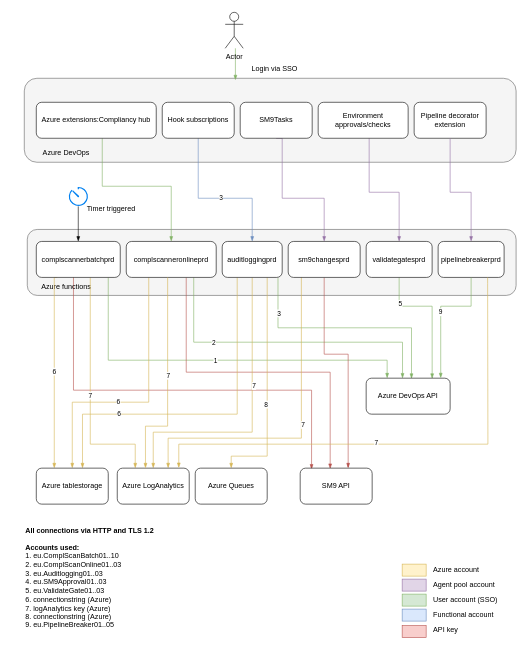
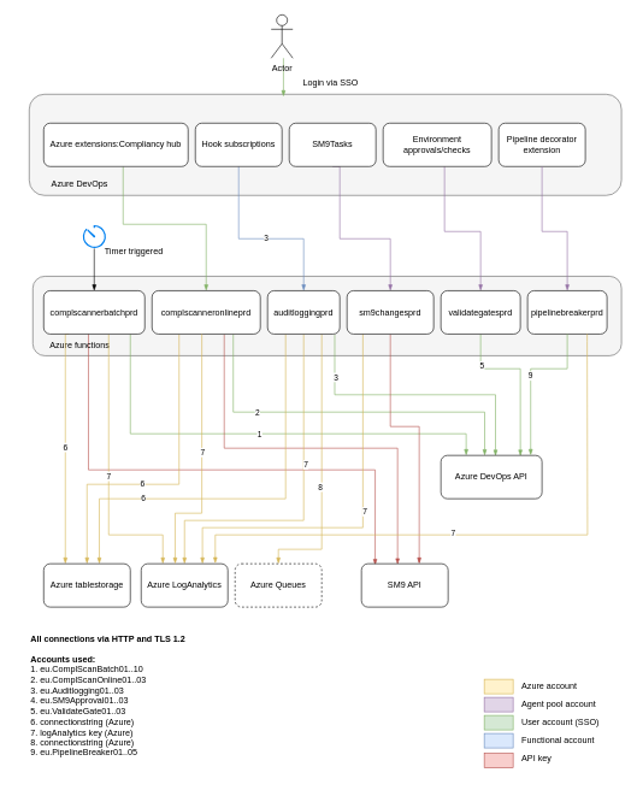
  <mxCell id="0" />
  <mxCell id="1" parent="0" />
  <mxCell id="2" value="" style="rounded=1;whiteSpace=wrap;html=1;fillColor=#f5f5f5;strokeColor=#666666;fontColor=#333333;" parent="1" vertex="1"><mxGeometry x="45" y="382" width="815" height="110" as="geometry" /></mxCell>
  <mxCell id="3" style="edgeStyle=orthogonalEdgeStyle;rounded=0;orthogonalLoop=1;jettySize=auto;html=1;exitX=1;exitY=0;exitDx=0;exitDy=0;entryX=0.25;entryY=0;entryDx=0;entryDy=0;startArrow=none;startFill=0;endArrow=blockThin;endFill=1;fillColor=#d5e8d4;strokeColor=#82b366;" parent="1" source="6" target="49" edge="1"><mxGeometry relative="1" as="geometry"><Array as="points"><mxPoint x="180" y="600" /><mxPoint x="645" y="600" /></Array></mxGeometry></mxCell>
  <mxCell id="4" value="1" style="edgeLabel;html=1;align=center;verticalAlign=middle;resizable=0;points=[];" parent="3" vertex="1" connectable="0"><mxGeometry x="-0.002" y="-1" relative="1" as="geometry"><mxPoint as="offset" /></mxGeometry></mxCell>
  <mxCell id="5" style="edgeStyle=orthogonalEdgeStyle;rounded=0;orthogonalLoop=1;jettySize=auto;html=1;exitX=0.443;exitY=0.983;exitDx=0;exitDy=0;entryX=0.158;entryY=0.033;entryDx=0;entryDy=0;entryPerimeter=0;startArrow=none;startFill=0;endArrow=blockThin;endFill=1;fillColor=#f8cecc;strokeColor=#b85450;exitPerimeter=0;" parent="1" source="20" target="51" edge="1"><mxGeometry relative="1" as="geometry"><Array as="points"><mxPoint x="122" y="650" /><mxPoint x="519" y="650" /></Array></mxGeometry></mxCell>
  <mxCell id="6" value="Azure functions" style="text;html=1;strokeColor=none;fillColor=none;align=center;verticalAlign=middle;whiteSpace=wrap;rounded=0;" parent="1" vertex="1"><mxGeometry x="40" y="462" width="140" height="30" as="geometry" /></mxCell>
  <mxCell id="7" value="" style="rounded=1;whiteSpace=wrap;html=1;fillColor=#f5f5f5;strokeColor=#666666;fontColor=#333333;" parent="1" vertex="1"><mxGeometry x="40" y="130" width="820" height="140" as="geometry" /></mxCell>
  <mxCell id="8" value="Azure DevOps" style="text;html=1;strokeColor=none;fillColor=none;align=center;verticalAlign=middle;whiteSpace=wrap;rounded=0;" parent="1" vertex="1"><mxGeometry y="240" width="180" height="30" as="geometry" x="20" /></mxCell>
  <mxCell id="9" style="edgeStyle=orthogonalEdgeStyle;rounded=0;orthogonalLoop=1;jettySize=auto;html=1;entryX=0.5;entryY=0;entryDx=0;entryDy=0;endArrow=blockThin;endFill=1;startArrow=none;startFill=0;fillColor=#d5e8d4;strokeColor=#82b366;" parent="1" source="10" target="26" edge="1"><mxGeometry relative="1" as="geometry"><Array as="points"><mxPoint x="170" y="310" /><mxPoint x="285" y="310" /></Array></mxGeometry></mxCell>
  <mxCell id="10" value="Azure extensions:Compliancy hub" style="rounded=1;whiteSpace=wrap;html=1;" parent="1" vertex="1"><mxGeometry x="60" y="170" width="200" height="60" as="geometry" /></mxCell>
  <mxCell id="11" style="edgeStyle=orthogonalEdgeStyle;rounded=0;orthogonalLoop=1;jettySize=auto;html=1;entryX=0.5;entryY=0;entryDx=0;entryDy=0;startArrow=none;startFill=0;endArrow=blockThin;endFill=1;exitX=0.5;exitY=1;exitDx=0;exitDy=0;fillColor=#dae8fc;strokeColor=#6c8ebf;" parent="1" source="13" target="35" edge="1"><mxGeometry relative="1" as="geometry"><Array as="points"><mxPoint x="330" y="330" /><mxPoint x="420" y="330" /></Array></mxGeometry></mxCell>
  <mxCell id="12" value="3" style="edgeLabel;html=1;align=center;verticalAlign=middle;resizable=0;points=[];" parent="11" vertex="1" connectable="0"><mxGeometry x="0.048" y="1" relative="1" as="geometry"><mxPoint as="offset" /></mxGeometry></mxCell>
  <mxCell id="13" value="Hook subscriptions" style="rounded=1;whiteSpace=wrap;html=1;" parent="1" vertex="1"><mxGeometry x="270" y="170" width="120" height="60" as="geometry" /></mxCell>
  <mxCell id="14" style="edgeStyle=orthogonalEdgeStyle;rounded=0;orthogonalLoop=1;jettySize=auto;html=1;startArrow=none;startFill=0;endArrow=blockThin;endFill=1;exitX=0.5;exitY=1;exitDx=0;exitDy=0;fillColor=#e1d5e7;strokeColor=#9673a6;" parent="1" source="15" target="42" edge="1"><mxGeometry relative="1" as="geometry"><Array as="points"><mxPoint x="470" y="230" /><mxPoint x="470" y="330" /><mxPoint x="540" y="330" /></Array></mxGeometry></mxCell>
  <mxCell id="15" value="SM9Tasks" style="rounded=1;whiteSpace=wrap;html=1;" parent="1" vertex="1"><mxGeometry x="400" y="170" width="120" height="60" as="geometry" /></mxCell>
  <mxCell id="16" style="edgeStyle=orthogonalEdgeStyle;rounded=0;orthogonalLoop=1;jettySize=auto;html=1;entryX=0.5;entryY=0;entryDx=0;entryDy=0;startArrow=none;startFill=0;endArrow=blockThin;endFill=1;fillColor=#e1d5e7;strokeColor=#9673a6;" parent="1" source="17" target="39" edge="1"><mxGeometry relative="1" as="geometry"><Array as="points"><mxPoint x="615" y="320" /><mxPoint x="665" y="320" /></Array></mxGeometry></mxCell>
  <mxCell id="17" value="Environment &lt;br&gt;approvals/checks" style="rounded=1;whiteSpace=wrap;html=1;" parent="1" vertex="1"><mxGeometry x="530" y="170" width="150" height="60" as="geometry" /></mxCell>
  <mxCell id="18" value="7" style="edgeStyle=orthogonalEdgeStyle;rounded=0;orthogonalLoop=1;jettySize=auto;html=1;entryX=0.25;entryY=0;entryDx=0;entryDy=0;startArrow=none;startFill=0;endArrow=blockThin;endFill=1;fillColor=#fff2cc;strokeColor=#d6b656;" parent="1" target="53" edge="1"><mxGeometry relative="1" as="geometry"><mxPoint x="150" y="462" as="sourcePoint" /><Array as="points"><mxPoint x="150" y="740" /><mxPoint x="225" y="740" /></Array></mxGeometry></mxCell>
  <mxCell id="19" value="6" style="edgeStyle=orthogonalEdgeStyle;rounded=0;orthogonalLoop=1;jettySize=auto;html=1;exitX=0.25;exitY=1;exitDx=0;exitDy=0;entryX=0.25;entryY=0;entryDx=0;entryDy=0;startArrow=none;startFill=0;endArrow=blockThin;endFill=1;fillColor=#fff2cc;strokeColor=#d6b656;" parent="1" source="20" target="52" edge="1"><mxGeometry relative="1" as="geometry"><Array as="points"><mxPoint x="90" y="462" /></Array></mxGeometry></mxCell>
  <mxCell id="20" value="complscannerbatchprd" style="rounded=1;whiteSpace=wrap;html=1;" parent="1" vertex="1"><mxGeometry x="60" y="402" width="140" height="60" as="geometry" /></mxCell>
  <mxCell id="21" style="edgeStyle=orthogonalEdgeStyle;rounded=0;orthogonalLoop=1;jettySize=auto;html=1;exitX=0.25;exitY=1;exitDx=0;exitDy=0;entryX=0.5;entryY=0;entryDx=0;entryDy=0;startArrow=none;startFill=0;endArrow=blockThin;endFill=1;fillColor=#fff2cc;strokeColor=#d6b656;" parent="1" source="26" target="52" edge="1"><mxGeometry relative="1" as="geometry"><Array as="points"><mxPoint x="248" y="670" /><mxPoint x="120" y="670" /></Array></mxGeometry></mxCell>
  <mxCell id="22" value="6" style="edgeLabel;html=1;align=center;verticalAlign=middle;resizable=0;points=[];" parent="21" vertex="1" connectable="0"><mxGeometry x="0.165" y="-2" relative="1" as="geometry"><mxPoint x="1" as="offset" /></mxGeometry></mxCell>
  <mxCell id="23" style="edgeStyle=orthogonalEdgeStyle;rounded=0;orthogonalLoop=1;jettySize=auto;html=1;exitX=0.75;exitY=1;exitDx=0;exitDy=0;entryX=0.433;entryY=0.003;entryDx=0;entryDy=0;startArrow=none;startFill=0;endArrow=blockThin;endFill=1;fillColor=#d5e8d4;strokeColor=#82b366;entryPerimeter=0;" parent="1" source="26" target="49" edge="1"><mxGeometry relative="1" as="geometry"><Array as="points"><mxPoint x="322" y="570" /><mxPoint x="670" y="570" /><mxPoint x="670" y="630" /></Array></mxGeometry></mxCell>
  <mxCell id="24" value="2" style="edgeLabel;html=1;align=center;verticalAlign=middle;resizable=0;points=[];" parent="23" vertex="1" connectable="0"><mxGeometry x="-0.458" relative="1" as="geometry"><mxPoint x="1" as="offset" /></mxGeometry></mxCell>
  <mxCell id="25" style="edgeStyle=orthogonalEdgeStyle;rounded=0;orthogonalLoop=1;jettySize=auto;html=1;startArrow=none;startFill=0;endArrow=blockThin;endFill=1;fillColor=#f8cecc;strokeColor=#b85450;" parent="1" source="26" edge="1"><mxGeometry relative="1" as="geometry"><mxPoint x="550" y="781" as="targetPoint" /><Array as="points"><mxPoint x="310" y="620" /><mxPoint x="550" y="620" /><mxPoint x="550" y="781" /></Array></mxGeometry></mxCell>
  <mxCell id="26" value="complscanneronlineprd" style="rounded=1;whiteSpace=wrap;html=1;" parent="1" vertex="1"><mxGeometry x="210" y="402" width="150" height="60" as="geometry" /></mxCell>
  <mxCell id="27" style="edgeStyle=orthogonalEdgeStyle;rounded=0;orthogonalLoop=1;jettySize=auto;html=1;exitX=0.25;exitY=1;exitDx=0;exitDy=0;entryX=0.642;entryY=0;entryDx=0;entryDy=0;entryPerimeter=0;startArrow=none;startFill=0;endArrow=blockThin;endFill=1;fillColor=#fff2cc;strokeColor=#d6b656;" parent="1" source="35" target="52" edge="1"><mxGeometry relative="1" as="geometry"><Array as="points"><mxPoint x="395" y="690" /><mxPoint x="137" y="690" /></Array></mxGeometry></mxCell>
  <mxCell id="28" value="6" style="edgeLabel;html=1;align=center;verticalAlign=middle;resizable=0;points=[];" parent="27" vertex="1" connectable="0"><mxGeometry x="0.479" y="-2" relative="1" as="geometry"><mxPoint as="offset" /></mxGeometry></mxCell>
  <mxCell id="29" style="edgeStyle=orthogonalEdgeStyle;rounded=0;orthogonalLoop=1;jettySize=auto;html=1;exitX=0.75;exitY=1;exitDx=0;exitDy=0;entryX=0.5;entryY=0;entryDx=0;entryDy=0;startArrow=none;startFill=0;endArrow=blockThin;endFill=1;fillColor=#fff2cc;strokeColor=#d6b656;" parent="1" source="35" target="54" edge="1"><mxGeometry relative="1" as="geometry"><Array as="points"><mxPoint x="445" y="760" /><mxPoint x="385" y="760" /></Array></mxGeometry></mxCell>
  <mxCell id="30" value="8" style="edgeLabel;html=1;align=center;verticalAlign=middle;resizable=0;points=[];" parent="29" vertex="1" connectable="0"><mxGeometry x="0.116" y="-3" relative="1" as="geometry"><mxPoint as="offset" /></mxGeometry></mxCell>
  <mxCell id="31" style="edgeStyle=orthogonalEdgeStyle;rounded=0;orthogonalLoop=1;jettySize=auto;html=1;startArrow=none;startFill=0;endArrow=blockThin;endFill=1;fillColor=#fff2cc;strokeColor=#d6b656;" parent="1" source="35" edge="1"><mxGeometry relative="1" as="geometry"><Array as="points"><mxPoint x="420" y="720" /><mxPoint x="255" y="720" /></Array><mxPoint x="255" y="780" as="targetPoint" /></mxGeometry></mxCell>
  <mxCell id="32" value="7" style="edgeLabel;html=1;align=center;verticalAlign=middle;resizable=0;points=[];" parent="31" vertex="1" connectable="0"><mxGeometry x="-0.255" y="2" relative="1" as="geometry"><mxPoint as="offset" /></mxGeometry></mxCell>
  <mxCell id="33" style="edgeStyle=orthogonalEdgeStyle;rounded=0;orthogonalLoop=1;jettySize=auto;html=1;entryX=0.54;entryY=0.013;entryDx=0;entryDy=0;entryPerimeter=0;startArrow=none;startFill=0;endArrow=blockThin;endFill=1;exitX=0.93;exitY=1.017;exitDx=0;exitDy=0;exitPerimeter=0;fillColor=#d5e8d4;strokeColor=#82b366;" parent="1" source="35" target="49" edge="1"><mxGeometry relative="1" as="geometry"><mxPoint x="490" y="520" as="sourcePoint" /></mxGeometry></mxCell>
  <mxCell id="34" value="3" style="edgeLabel;html=1;align=center;verticalAlign=middle;resizable=0;points=[];" parent="33" vertex="1" connectable="0"><mxGeometry x="-0.704" y="1" relative="1" as="geometry"><mxPoint as="offset" /></mxGeometry></mxCell>
  <mxCell id="35" value="auditloggingprd" style="rounded=1;whiteSpace=wrap;html=1;" parent="1" vertex="1"><mxGeometry x="370" y="402" width="100" height="60" as="geometry" /></mxCell>
  <mxCell id="36" style="edgeStyle=orthogonalEdgeStyle;rounded=0;orthogonalLoop=1;jettySize=auto;html=1;startArrow=none;startFill=0;endArrow=blockThin;endFill=1;fillColor=#f8cecc;strokeColor=#b85450;exitX=0.5;exitY=1;exitDx=0;exitDy=0;" parent="1" source="42" edge="1"><mxGeometry relative="1" as="geometry"><mxPoint x="580" y="780" as="targetPoint" /><Array as="points"><mxPoint x="540" y="590" /><mxPoint x="580" y="590" /><mxPoint x="580" y="778" /></Array></mxGeometry></mxCell>
  <mxCell id="37" style="edgeStyle=orthogonalEdgeStyle;rounded=0;orthogonalLoop=1;jettySize=auto;html=1;entryX=0.786;entryY=0.012;entryDx=0;entryDy=0;entryPerimeter=0;startArrow=none;startFill=0;endArrow=blockThin;endFill=1;fillColor=#d5e8d4;strokeColor=#82b366;" parent="1" source="39" target="49" edge="1"><mxGeometry relative="1" as="geometry"><Array as="points"><mxPoint x="665" y="510" /><mxPoint x="720" y="510" /></Array></mxGeometry></mxCell>
  <mxCell id="38" value="5" style="edgeLabel;html=1;align=center;verticalAlign=middle;resizable=0;points=[];" parent="37" vertex="1" connectable="0"><mxGeometry x="-0.616" y="1" relative="1" as="geometry"><mxPoint as="offset" /></mxGeometry></mxCell>
  <mxCell id="39" value="validategatesprd" style="rounded=1;whiteSpace=wrap;html=1;" parent="1" vertex="1"><mxGeometry x="610" y="402" width="110" height="60" as="geometry" /></mxCell>
  <mxCell id="40" style="edgeStyle=orthogonalEdgeStyle;rounded=0;orthogonalLoop=1;jettySize=auto;html=1;entryX=0.707;entryY=-0.002;entryDx=0;entryDy=0;startArrow=none;startFill=0;endArrow=blockThin;endFill=1;fillColor=#fff2cc;strokeColor=#d6b656;entryPerimeter=0;" parent="1" target="53" edge="1"><mxGeometry relative="1" as="geometry"><mxPoint x="502" y="460" as="sourcePoint" /><Array as="points"><mxPoint x="502" y="730" /><mxPoint x="280" y="730" /><mxPoint x="280" y="780" /></Array></mxGeometry></mxCell>
  <mxCell id="41" value="7" style="edgeLabel;html=1;align=center;verticalAlign=middle;resizable=0;points=[];" parent="40" vertex="1" connectable="0"><mxGeometry x="-0.087" y="2" relative="1" as="geometry"><mxPoint as="offset" /></mxGeometry></mxCell>
  <mxCell id="42" value="sm9changesprd" style="rounded=1;whiteSpace=wrap;html=1;" parent="1" vertex="1"><mxGeometry x="480" y="402" width="120" height="60" as="geometry" /></mxCell>
  <mxCell id="43" style="edgeStyle=orthogonalEdgeStyle;rounded=0;orthogonalLoop=1;jettySize=auto;html=1;startArrow=none;startFill=0;endArrow=blockThin;endFill=1;fillColor=#d5e8d4;strokeColor=#82b366;" parent="1" source="44" edge="1"><mxGeometry relative="1" as="geometry"><mxPoint x="392" y="133" as="targetPoint" /><Array as="points"><mxPoint x="392" y="133" /></Array></mxGeometry></mxCell>
  <mxCell id="44" value="Actor" style="shape=umlActor;verticalLabelPosition=bottom;verticalAlign=top;html=1;" parent="1" vertex="1"><mxGeometry x="375" y="20" width="30" height="60" as="geometry" /></mxCell>
  <mxCell id="45" value="Login via SSO" style="text;html=1;strokeColor=none;fillColor=none;align=center;verticalAlign=middle;whiteSpace=wrap;rounded=0;" parent="1" vertex="1"><mxGeometry x="405" y="100" width="105" height="30" as="geometry" /></mxCell>
  <mxCell id="46" style="edgeStyle=orthogonalEdgeStyle;rounded=0;orthogonalLoop=1;jettySize=auto;html=1;entryX=0.5;entryY=0;entryDx=0;entryDy=0;startArrow=none;startFill=0;endArrow=blockThin;endFill=1;" parent="1" source="47" target="20" edge="1"><mxGeometry relative="1" as="geometry" /></mxCell>
  <mxCell id="47" value="" style="html=1;verticalLabelPosition=bottom;align=center;labelBackgroundColor=#ffffff;verticalAlign=top;strokeWidth=2;strokeColor=#0080F0;shadow=0;dashed=0;shape=mxgraph.ios7.icons.gauge;" parent="1" vertex="1"><mxGeometry x="113.8" y="312" width="32.4" height="31.5" as="geometry" /></mxCell>
  <mxCell id="48" value="Timer triggered" style="text;html=1;strokeColor=none;fillColor=none;align=center;verticalAlign=middle;whiteSpace=wrap;rounded=0;" parent="1" vertex="1"><mxGeometry x="125" y="332" width="120" height="30" as="geometry" /></mxCell>
  <mxCell id="49" value="Azure DevOps API" style="rounded=1;whiteSpace=wrap;html=1;" parent="1" vertex="1"><mxGeometry x="610" y="630" width="140" height="60" as="geometry" /></mxCell>
  <mxCell id="50" value="&lt;b&gt;All connections via HTTP and TLS 1.2&lt;br&gt;&lt;br&gt;Accounts used:&lt;/b&gt;&lt;br&gt;&lt;div&gt;&lt;span&gt;1. eu.ComplScanBatch01..10&lt;/span&gt;&lt;/div&gt;&lt;div&gt;&lt;span&gt;2. eu.ComplScanOnline01..03&lt;/span&gt;&lt;/div&gt;&lt;div&gt;3. eu.Auditlogging01..03&lt;br&gt;4. eu.SM9Approval01..03&lt;/div&gt;&lt;div&gt;5. eu.ValidateGate01..03&lt;/div&gt;&lt;div&gt;6. connectionstring (Azure)&lt;/div&gt;&lt;div&gt;7. logAnalytics key (Azure)&lt;/div&gt;&lt;div&gt;8. connectionstring (Azure)&lt;/div&gt;&lt;div&gt;9. eu.PipelineBreaker01..05&lt;/div&gt;" style="text;html=1;strokeColor=none;fillColor=none;align=left;verticalAlign=top;whiteSpace=wrap;rounded=0;" parent="1" vertex="1"><mxGeometry x="40" y="870" width="320" height="210" as="geometry" /></mxCell>
  <mxCell id="51" value="SM9 API" style="rounded=1;whiteSpace=wrap;html=1;gradientColor=#ffffff;" parent="1" vertex="1"><mxGeometry x="500" y="780" width="120" height="60" as="geometry" /></mxCell>
  <mxCell id="52" value="Azure tablestorage" style="rounded=1;whiteSpace=wrap;html=1;gradientColor=#ffffff;align=center;" parent="1" vertex="1"><mxGeometry x="60" y="780" width="120" height="60" as="geometry" /></mxCell>
  <mxCell id="53" value="Azure LogAnalytics" style="rounded=1;whiteSpace=wrap;html=1;gradientColor=#ffffff;align=center;" parent="1" vertex="1"><mxGeometry x="195" y="780" width="120" height="60" as="geometry" /></mxCell>
- <mxCell id="54" value="Azure Queues" style="rounded=1;whiteSpace=wrap;html=1;gradientColor=#ffffff;align=center;" parent="1" vertex="1"><mxGeometry x="325" y="780" width="120" height="60" as="geometry" /></mxCell>
+ <mxCell id="54" value="Azure Queues" style="rounded=1;whiteSpace=wrap;html=1;gradientColor=#ffffff;align=center;dashed=1;" parent="1" vertex="1"><mxGeometry x="325" y="780" width="120" height="60" as="geometry" /></mxCell>
  <mxCell id="55" style="edgeStyle=orthogonalEdgeStyle;rounded=0;orthogonalLoop=1;jettySize=auto;html=1;exitX=0.46;exitY=1;exitDx=0;exitDy=0;startArrow=none;startFill=0;endArrow=blockThin;endFill=1;exitPerimeter=0;entryX=0.392;entryY=0;entryDx=0;entryDy=0;entryPerimeter=0;fillColor=#fff2cc;strokeColor=#d6b656;" parent="1" source="26" target="53" edge="1"><mxGeometry relative="1" as="geometry"><mxPoint x="279" y="462" as="sourcePoint" /><mxPoint x="242.04" y="780" as="targetPoint" /><Array as="points"><mxPoint x="279" y="710" /><mxPoint x="242" y="710" /></Array></mxGeometry></mxCell>
  <mxCell id="56" value="7" style="edgeLabel;html=1;align=center;verticalAlign=middle;resizable=0;points=[];" parent="55" vertex="1" connectable="0"><mxGeometry x="-0.082" relative="1" as="geometry"><mxPoint as="offset" /></mxGeometry></mxCell>
  <mxCell id="57" style="edgeStyle=orthogonalEdgeStyle;rounded=0;orthogonalLoop=1;jettySize=auto;html=1;exitX=0.5;exitY=1;exitDx=0;exitDy=0;startArrow=none;startFill=0;endArrow=blockThin;endFill=1;" parent="1" source="26" target="26" edge="1"><mxGeometry relative="1" as="geometry" /></mxCell>
  <mxCell id="58" value="" style="group" parent="1" vertex="1" connectable="0"><mxGeometry x="670" y="935" width="165" height="130" as="geometry" /></mxCell>
  <mxCell id="59" value="" style="rounded=0;whiteSpace=wrap;html=1;fillColor=#d5e8d4;strokeColor=#82b366;" parent="58" vertex="1"><mxGeometry y="55" width="40" height="20" as="geometry" /></mxCell>
  <mxCell id="60" value="" style="rounded=0;whiteSpace=wrap;html=1;fillColor=#dae8fc;strokeColor=#6c8ebf;" parent="58" vertex="1"><mxGeometry y="80" width="40" height="20" as="geometry" /></mxCell>
  <mxCell id="61" value="User account (SSO)" style="text;html=1;strokeColor=none;fillColor=none;align=left;verticalAlign=middle;whiteSpace=wrap;rounded=0;" parent="58" vertex="1"><mxGeometry x="50" y="50" width="115" height="30" as="geometry" /></mxCell>
  <mxCell id="62" value="Functional account" style="text;html=1;strokeColor=none;fillColor=none;align=left;verticalAlign=middle;whiteSpace=wrap;rounded=0;" parent="58" vertex="1"><mxGeometry x="50" y="72.5" width="115" height="35" as="geometry" /></mxCell>
  <mxCell id="63" value="" style="rounded=0;whiteSpace=wrap;html=1;fillColor=#f8cecc;strokeColor=#b85450;" parent="58" vertex="1"><mxGeometry y="107.5" width="40" height="20" as="geometry" /></mxCell>
  <mxCell id="64" value="API key" style="text;html=1;strokeColor=none;fillColor=none;align=left;verticalAlign=middle;whiteSpace=wrap;rounded=0;" parent="58" vertex="1"><mxGeometry x="50" y="100" width="115" height="30" as="geometry" /></mxCell>
  <mxCell id="65" value="Agent pool account" style="text;html=1;strokeColor=none;fillColor=none;align=left;verticalAlign=middle;whiteSpace=wrap;rounded=0;" parent="58" vertex="1"><mxGeometry x="50" y="25" width="115" height="30" as="geometry" /></mxCell>
  <mxCell id="66" value="" style="rounded=0;whiteSpace=wrap;html=1;fillColor=#e1d5e7;strokeColor=#9673a6;" parent="58" vertex="1"><mxGeometry y="30" width="40" height="20" as="geometry" /></mxCell>
  <mxCell id="67" value="" style="rounded=0;whiteSpace=wrap;html=1;fillColor=#fff2cc;strokeColor=#d6b656;" parent="58" vertex="1"><mxGeometry y="5" width="40" height="20" as="geometry" /></mxCell>
  <mxCell id="68" value="Azure account" style="text;html=1;strokeColor=none;fillColor=none;align=left;verticalAlign=middle;whiteSpace=wrap;rounded=0;" parent="58" vertex="1"><mxGeometry x="50" width="115" height="30" as="geometry" /></mxCell>
  <mxCell id="69" value="Pipeline decorator&lt;br&gt;extension" style="rounded=1;whiteSpace=wrap;html=1;" vertex="1" parent="1"><mxGeometry x="690" y="170" width="120" height="60" as="geometry" /></mxCell>
  <mxCell id="70" value="pipelinebreakerprd" style="rounded=1;whiteSpace=wrap;html=1;" vertex="1" parent="1"><mxGeometry x="730" y="402" width="110" height="60" as="geometry" /></mxCell>
  <mxCell id="71" value="9" style="edgeStyle=orthogonalEdgeStyle;rounded=0;orthogonalLoop=1;jettySize=auto;html=1;entryX=0.888;entryY=-0.003;entryDx=0;entryDy=0;entryPerimeter=0;startArrow=none;startFill=0;endArrow=blockThin;endFill=1;fillColor=#d5e8d4;strokeColor=#82b366;exitX=0.5;exitY=1;exitDx=0;exitDy=0;" edge="1" parent="1" target="49"><mxGeometry relative="1" as="geometry"><Array as="points"><mxPoint x="785" y="510" /><mxPoint x="734" y="510" /></Array><mxPoint x="785" y="462" as="sourcePoint" /><mxPoint x="734.6" y="628.8" as="targetPoint" /></mxGeometry></mxCell>
  <mxCell id="72" style="edgeStyle=orthogonalEdgeStyle;rounded=0;orthogonalLoop=1;jettySize=auto;html=1;entryX=0.5;entryY=0;entryDx=0;entryDy=0;startArrow=none;startFill=0;endArrow=blockThin;endFill=1;fillColor=#e1d5e7;strokeColor=#9673a6;exitX=0.5;exitY=1;exitDx=0;exitDy=0;" edge="1" parent="1" source="69" target="70"><mxGeometry relative="1" as="geometry"><Array as="points"><mxPoint x="750" y="320" /><mxPoint x="785" y="320" /></Array><mxPoint x="625" y="240" as="sourcePoint" /><mxPoint x="675" y="412" as="targetPoint" /></mxGeometry></mxCell>
  <mxCell id="73" style="edgeStyle=orthogonalEdgeStyle;rounded=0;orthogonalLoop=1;jettySize=auto;html=1;exitX=0.75;exitY=1;exitDx=0;exitDy=0;startArrow=none;startFill=0;endArrow=blockThin;endFill=1;fillColor=#fff2cc;strokeColor=#d6b656;entryX=0.855;entryY=-0.009;entryDx=0;entryDy=0;entryPerimeter=0;" edge="1" parent="1" source="70" target="53"><mxGeometry relative="1" as="geometry"><Array as="points"><mxPoint x="813" y="472" /><mxPoint x="813" y="472" /><mxPoint x="813" y="740" /><mxPoint x="298" y="740" /></Array><mxPoint x="455" y="472" as="sourcePoint" /><mxPoint x="300" y="770" as="targetPoint" /></mxGeometry></mxCell>
  <mxCell id="74" value="7" style="edgeLabel;html=1;align=center;verticalAlign=middle;resizable=0;points=[];" vertex="1" connectable="0" parent="73"><mxGeometry x="0.116" y="-3" relative="1" as="geometry"><mxPoint as="offset" /></mxGeometry></mxCell>
